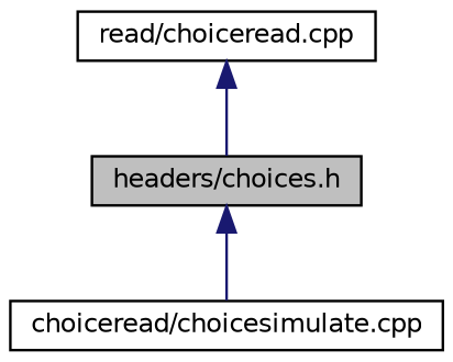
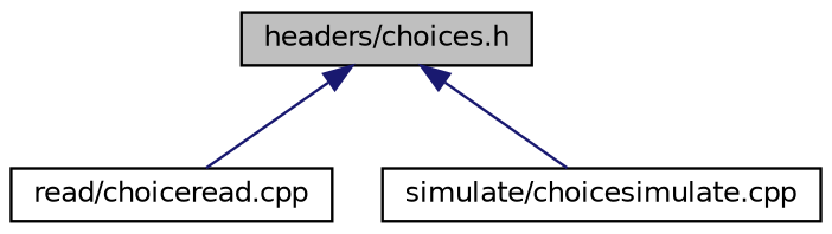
  digraph {
    node [color=black fillcolor=white fontname=Helvetica fontsize=10 shape=record style=filled]
    edge [color=midnightblue dir=back fontname=Helvetica fontsize=10 labelfontname=Helvetica labelfontsize=10 style=solid]
    n1 [fillcolor=grey75 fontcolor=black height=0.2 label="headers/choices.h" width=0.4]
    n2 [height=0.2 label="read/choiceread.cpp" width=0.4]
-   n3 [height=0.2 label="choiceread/choicesimulate.cpp" width=0.4]
-   n2 -> n1
+   n3 [height=0.2 label="simulate/choicesimulate.cpp" width=0.4]
+   n1 -> n2
    n1 -> n3
  }
